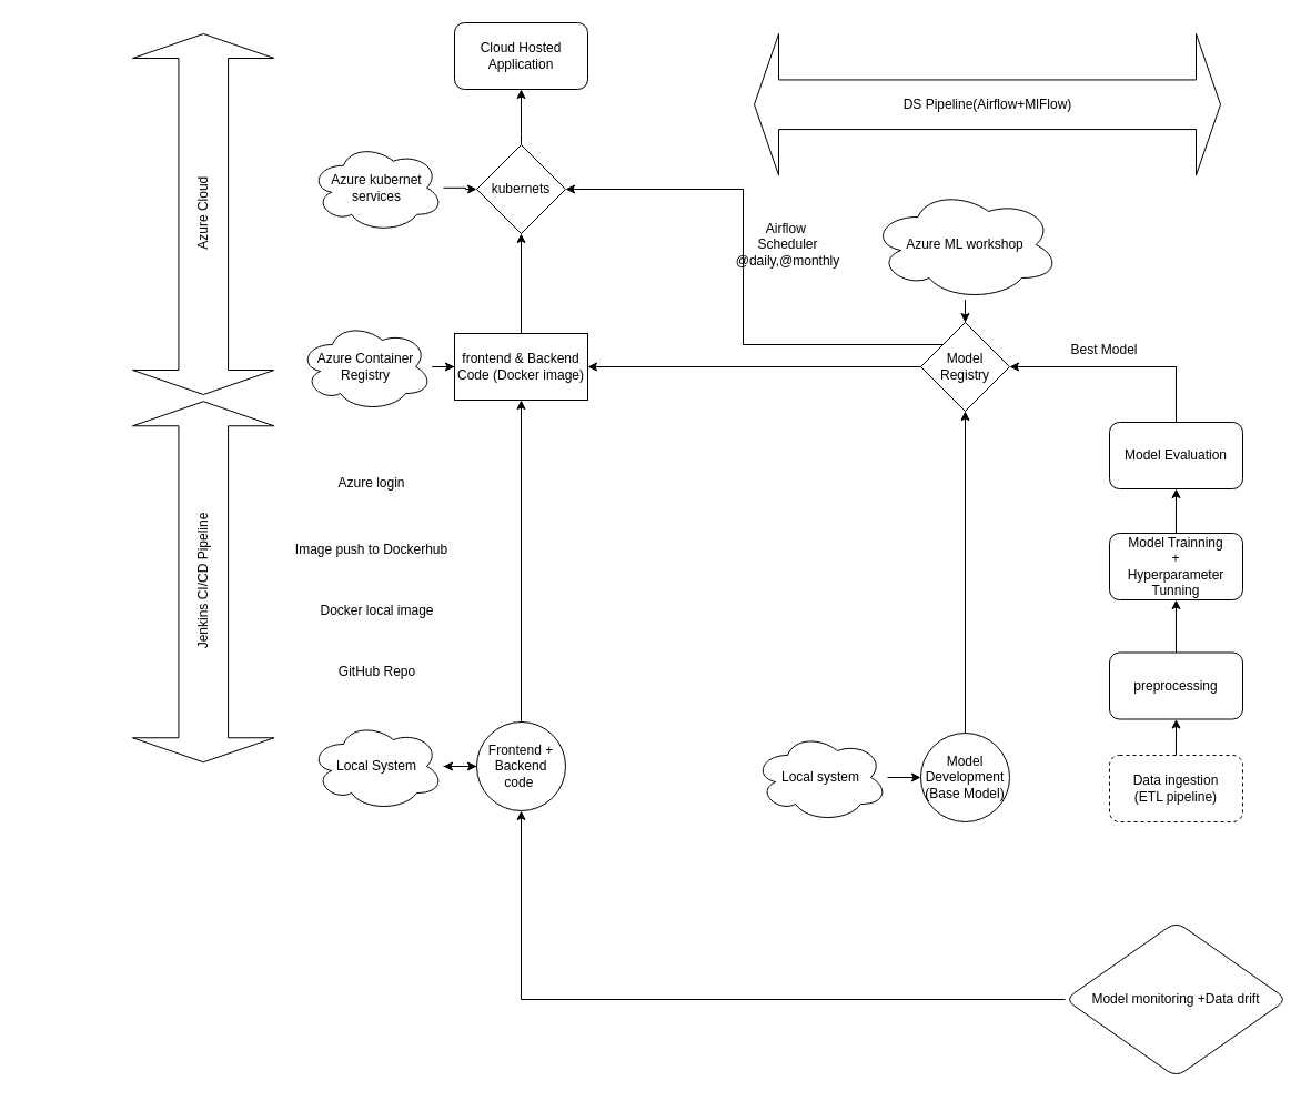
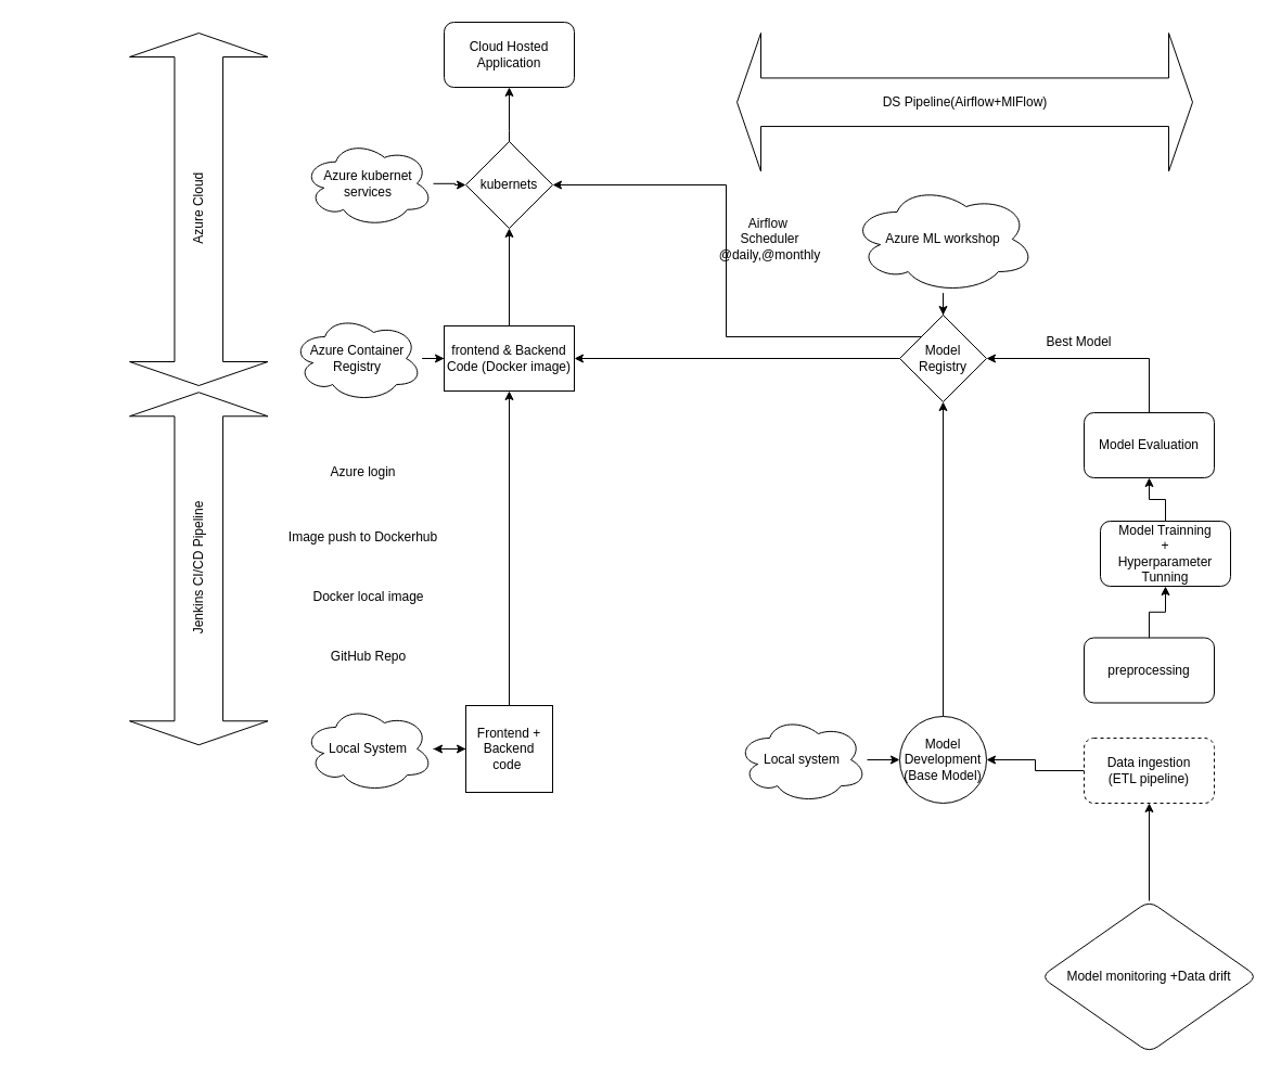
  <mxCell id="0" />
  <mxCell id="1" parent="0" />
  <mxCell id="2" value="" style="edgeStyle=orthogonalEdgeStyle;rounded=0;orthogonalLoop=1;jettySize=auto;html=1;startArrow=classic;startFill=1;" edge="1" parent="1" source="3"><mxGeometry relative="1" as="geometry"><mxPoint x="469" y="160" as="targetPoint" /></mxGeometry></mxCell>
  <mxCell id="3" value="Cloud Hosted Application" style="rounded=1;whiteSpace=wrap;html=1;" vertex="1" parent="1"><mxGeometry x="409" y="20" width="120" height="60" as="geometry" /></mxCell>
  <mxCell id="4" value="" style="edgeStyle=orthogonalEdgeStyle;rounded=0;orthogonalLoop=1;jettySize=auto;html=1;" edge="1" parent="1" source="7" target="5"><mxGeometry relative="1" as="geometry" /></mxCell>
  <mxCell id="5" value="kubernets" style="rhombus;whiteSpace=wrap;html=1;" vertex="1" parent="1"><mxGeometry x="429" y="130" width="80" height="80" as="geometry" /></mxCell>
  <mxCell id="6" value="" style="edgeStyle=orthogonalEdgeStyle;rounded=0;orthogonalLoop=1;jettySize=auto;html=1;" edge="1" parent="1" source="26" target="7"><mxGeometry relative="1" as="geometry" /></mxCell>
  <mxCell id="7" value="frontend &amp;amp; Backend Code (Docker image)" style="whiteSpace=wrap;html=1;" vertex="1" parent="1"><mxGeometry x="409" y="300" width="120" height="60" as="geometry" /></mxCell>
  <mxCell id="8" value="" style="edgeStyle=orthogonalEdgeStyle;rounded=0;orthogonalLoop=1;jettySize=auto;html=1;" edge="1" parent="1" source="9" target="5"><mxGeometry relative="1" as="geometry" /></mxCell>
  <mxCell id="9" value="Azure kubernet services" style="ellipse;shape=cloud;whiteSpace=wrap;html=1;" vertex="1" parent="1"><mxGeometry x="279" y="128.75" width="120" height="80" as="geometry" /></mxCell>
  <mxCell id="10" value="" style="edgeStyle=orthogonalEdgeStyle;rounded=0;orthogonalLoop=1;jettySize=auto;html=1;" edge="1" parent="1" source="11" target="7"><mxGeometry relative="1" as="geometry" /></mxCell>
  <mxCell id="11" value="Azure Container Registry" style="ellipse;shape=cloud;whiteSpace=wrap;html=1;" vertex="1" parent="1"><mxGeometry x="269" y="290" width="120" height="80" as="geometry" /></mxCell>
  <mxCell id="12" value="Azure Cloud" style="html=1;shadow=0;dashed=0;align=center;verticalAlign=middle;shape=mxgraph.arrows2.twoWayArrow;dy=0.65;dx=22;rotation=-90;" vertex="1" parent="1"><mxGeometry x="20.25" y="128.75" width="325" height="127.5" as="geometry" /></mxCell>
  <mxCell id="13" value="" style="edgeStyle=orthogonalEdgeStyle;rounded=0;orthogonalLoop=1;jettySize=auto;html=1;" edge="1" parent="1" source="14" target="16"><mxGeometry relative="1" as="geometry" /></mxCell>
- <mxCell id="14" value="Frontend + Backend code&amp;nbsp;" style="ellipse;whiteSpace=wrap;html=1;" vertex="1" parent="1"><mxGeometry x="429" y="650" width="80" height="80" as="geometry" /></mxCell>
+ <mxCell id="14" value="Frontend + Backend code&amp;nbsp;" style="whiteSpace=wrap;html=1;rounded=0;" vertex="1" parent="1"><mxGeometry x="429" y="650" width="80" height="80" as="geometry" /></mxCell>
  <mxCell id="15" value="" style="edgeStyle=orthogonalEdgeStyle;rounded=0;orthogonalLoop=1;jettySize=auto;html=1;" edge="1" parent="1" source="16" target="14"><mxGeometry relative="1" as="geometry" /></mxCell>
  <mxCell id="16" value="Local System" style="ellipse;shape=cloud;whiteSpace=wrap;html=1;" vertex="1" parent="1"><mxGeometry x="279" y="650" width="120" height="80" as="geometry" /></mxCell>
  <mxCell id="17" value="Jenkins CI/CD Pipeline" style="html=1;shadow=0;dashed=0;align=center;verticalAlign=middle;shape=mxgraph.arrows2.twoWayArrow;dy=0.65;dx=22;rotation=-90;" vertex="1" parent="1"><mxGeometry x="20.25" y="460" width="325" height="127.5" as="geometry" /></mxCell>
  <mxCell id="18" value="" style="rounded=0;orthogonalLoop=1;jettySize=auto;html=1;edgeStyle=orthogonalEdgeStyle;" edge="1" parent="1" source="14" target="7"><mxGeometry relative="1" as="geometry" /></mxCell>
  <mxCell id="19" value="GitHub Repo" style="text;html=1;align=center;verticalAlign=middle;resizable=0;points=[];autosize=1;strokeColor=none;fillColor=none;" vertex="1" parent="1"><mxGeometry x="294" y="590" width="90" height="30" as="geometry" /></mxCell>
  <mxCell id="20" value="Docker local image" style="text;html=1;align=center;verticalAlign=middle;resizable=0;points=[];autosize=1;strokeColor=none;fillColor=none;" vertex="1" parent="1"><mxGeometry x="274" y="535" width="130" height="30" as="geometry" /></mxCell>
  <mxCell id="21" value="Image push to Dockerhub" style="text;html=1;align=center;verticalAlign=middle;resizable=0;points=[];autosize=1;strokeColor=none;fillColor=none;" vertex="1" parent="1"><mxGeometry x="254" y="480" width="160" height="30" as="geometry" /></mxCell>
  <mxCell id="22" value="Azure login" style="text;html=1;align=center;verticalAlign=middle;resizable=0;points=[];autosize=1;strokeColor=none;fillColor=none;" vertex="1" parent="1"><mxGeometry x="294" y="420" width="80" height="30" as="geometry" /></mxCell>
  <mxCell id="23" value="DS Pipeline(Airflow+MlFlow)" style="html=1;shadow=0;dashed=0;align=center;verticalAlign=middle;shape=mxgraph.arrows2.twoWayArrow;dy=0.65;dx=22;rotation=0;" vertex="1" parent="1"><mxGeometry x="679" y="30" width="420" height="127.5" as="geometry" /></mxCell>
  <mxCell id="24" value="" style="edgeStyle=orthogonalEdgeStyle;rounded=0;orthogonalLoop=1;jettySize=auto;html=1;" edge="1" parent="1" source="27" target="26"><mxGeometry relative="1" as="geometry" /></mxCell>
  <mxCell id="25" style="edgeStyle=orthogonalEdgeStyle;rounded=0;orthogonalLoop=1;jettySize=auto;html=1;exitX=0;exitY=0;exitDx=0;exitDy=0;entryX=1;entryY=0.5;entryDx=0;entryDy=0;" edge="1" parent="1" source="26" target="5"><mxGeometry relative="1" as="geometry" /></mxCell>
  <mxCell id="26" value="Model Registry" style="rhombus;whiteSpace=wrap;html=1;" vertex="1" parent="1"><mxGeometry x="829" y="290" width="80" height="80" as="geometry" /></mxCell>
  <mxCell id="27" value="Model Development&lt;div&gt;(Base Model)&lt;/div&gt;" style="ellipse;whiteSpace=wrap;html=1;" vertex="1" parent="1"><mxGeometry x="829" y="660" width="80" height="80" as="geometry" /></mxCell>
  <mxCell id="28" value="" style="edgeStyle=orthogonalEdgeStyle;rounded=0;orthogonalLoop=1;jettySize=auto;html=1;" edge="1" parent="1" source="29" target="27"><mxGeometry relative="1" as="geometry" /></mxCell>
  <mxCell id="29" value="Local system" style="ellipse;shape=cloud;whiteSpace=wrap;html=1;" vertex="1" parent="1"><mxGeometry x="679" y="660" width="120" height="80" as="geometry" /></mxCell>
  <mxCell id="30" value="" style="edgeStyle=orthogonalEdgeStyle;rounded=0;orthogonalLoop=1;jettySize=auto;html=1;" edge="1" parent="1" source="31" target="26"><mxGeometry relative="1" as="geometry" /></mxCell>
  <mxCell id="31" value="Azure ML workshop" style="ellipse;shape=cloud;whiteSpace=wrap;html=1;" vertex="1" parent="1"><mxGeometry x="784" y="170" width="170" height="100" as="geometry" /></mxCell>
- <mxCell id="32" value="" style="edgeStyle=orthogonalEdgeStyle;rounded=0;orthogonalLoop=1;jettySize=auto;html=1;" edge="1" parent="1" source="34" target="36"><mxGeometry relative="1" as="geometry" /></mxCell>
- <mxCell id="33" value="" style="edgeStyle=orthogonalEdgeStyle;rounded=0;orthogonalLoop=1;jettySize=auto;html=1;" edge="1" parent="1" source="41" target="14"><mxGeometry relative="1" as="geometry" /></mxCell>
+ <mxCell id="32" value="" style="edgeStyle=orthogonalEdgeStyle;rounded=0;orthogonalLoop=1;jettySize=auto;html=1;" edge="1" parent="1" source="34" target="27"><mxGeometry relative="1" as="geometry" /></mxCell>
+ <mxCell id="33" value="" style="edgeStyle=orthogonalEdgeStyle;rounded=0;orthogonalLoop=1;jettySize=auto;html=1;" edge="1" parent="1" source="41" target="34"><mxGeometry relative="1" as="geometry" /></mxCell>
  <mxCell id="34" value="Data inges&lt;span style=&quot;background-color: transparent; color: light-dark(rgb(0, 0, 0), rgb(255, 255, 255));&quot;&gt;tion&lt;/span&gt;&lt;div&gt;&lt;span style=&quot;background-color: transparent; color: light-dark(rgb(0, 0, 0), rgb(255, 255, 255));&quot;&gt;(ETL pipeline)&lt;/span&gt;&lt;/div&gt;" style="rounded=1;whiteSpace=wrap;html=1;dashed=1;" vertex="1" parent="1"><mxGeometry x="999" y="680" width="120" height="60" as="geometry" /></mxCell>
  <mxCell id="35" value="" style="edgeStyle=orthogonalEdgeStyle;rounded=0;orthogonalLoop=1;jettySize=auto;html=1;" edge="1" parent="1" source="36" target="38"><mxGeometry relative="1" as="geometry" /></mxCell>
  <mxCell id="36" value="preprocessing" style="rounded=1;whiteSpace=wrap;html=1;" vertex="1" parent="1"><mxGeometry x="999" y="587.5" width="120" height="60" as="geometry" /></mxCell>
  <mxCell id="37" value="" style="edgeStyle=orthogonalEdgeStyle;rounded=0;orthogonalLoop=1;jettySize=auto;html=1;" edge="1" parent="1" source="38" target="40"><mxGeometry relative="1" as="geometry" /></mxCell>
- <mxCell id="38" value="Model Trainning&lt;div&gt;+&lt;/div&gt;&lt;div&gt;Hyperparameter Tunning&lt;/div&gt;" style="rounded=1;whiteSpace=wrap;html=1;" vertex="1" parent="1"><mxGeometry x="999" y="480" width="120" height="60" as="geometry" /></mxCell>
+ <mxCell id="38" value="Model Trainning&lt;div&gt;+&lt;/div&gt;&lt;div&gt;Hyperparameter Tunning&lt;/div&gt;" style="rounded=1;whiteSpace=wrap;html=1;" vertex="1" parent="1"><mxGeometry x="1014" y="480" width="120" height="60" as="geometry" /></mxCell>
  <mxCell id="39" style="edgeStyle=orthogonalEdgeStyle;rounded=0;orthogonalLoop=1;jettySize=auto;html=1;exitX=0.5;exitY=0;exitDx=0;exitDy=0;entryX=1;entryY=0.5;entryDx=0;entryDy=0;" edge="1" parent="1" source="40" target="26"><mxGeometry relative="1" as="geometry" /></mxCell>
  <mxCell id="40" value="Model Evaluation" style="rounded=1;whiteSpace=wrap;html=1;" vertex="1" parent="1"><mxGeometry x="999" y="380" width="120" height="60" as="geometry" /></mxCell>
  <mxCell id="41" value="Model monitoring +Data drift" style="rhombus;whiteSpace=wrap;html=1;rounded=1;" vertex="1" parent="1"><mxGeometry x="959" y="830" width="200" height="140" as="geometry" /></mxCell>
  <mxCell id="42" value="Best Model" style="text;html=1;align=center;verticalAlign=middle;resizable=0;points=[];autosize=1;strokeColor=none;fillColor=none;" vertex="1" parent="1"><mxGeometry x="954" y="300" width="80" height="30" as="geometry" /></mxCell>
  <mxCell id="43" value="Airflow&amp;nbsp;&lt;div&gt;Scheduler&lt;/div&gt;&lt;div&gt;@daily,@monthly&lt;/div&gt;" style="text;html=1;align=center;verticalAlign=middle;resizable=0;points=[];autosize=1;strokeColor=none;fillColor=none;" vertex="1" parent="1"><mxGeometry x="649" y="190" width="120" height="60" as="geometry" /></mxCell>
